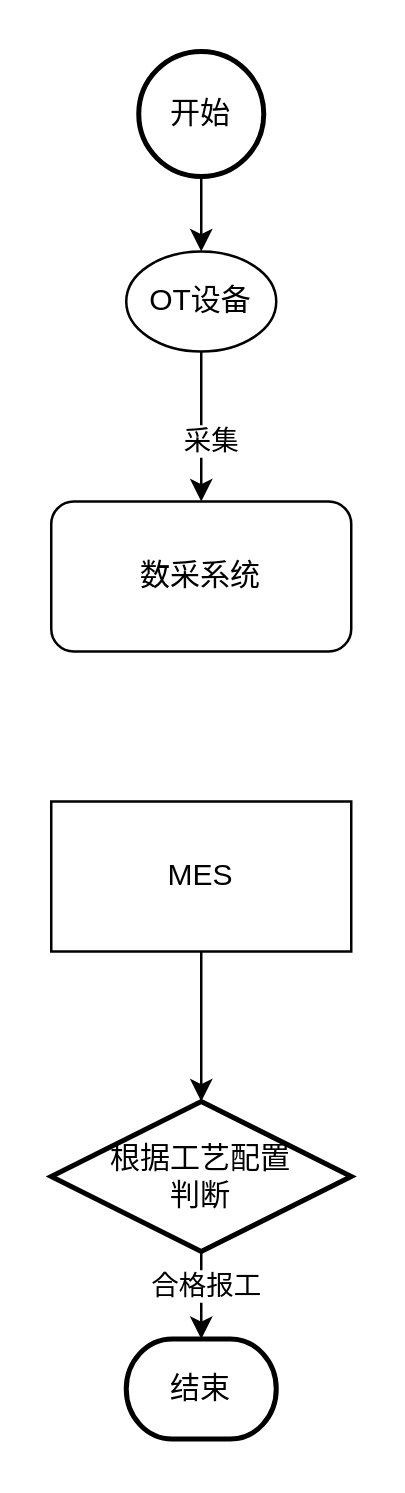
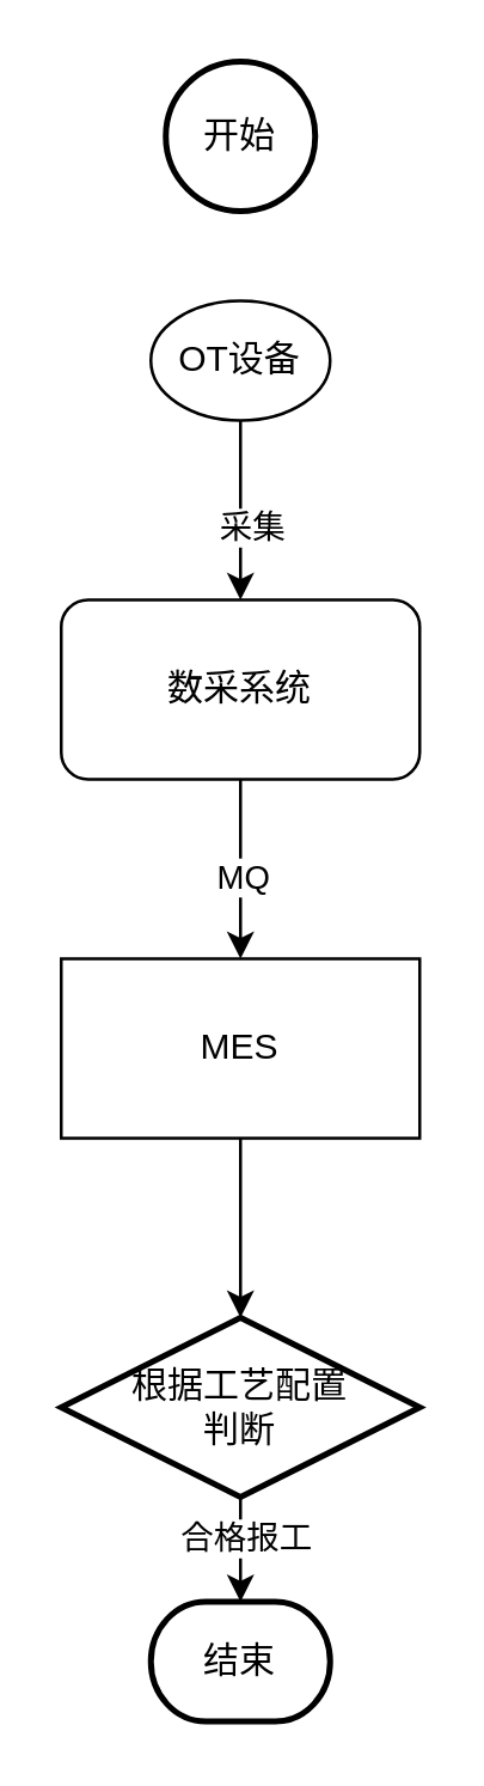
  <mxCell id="0" />
  <mxCell id="1" parent="0" />
  <mxCell id="2" style="edgeStyle=orthogonalEdgeStyle;rounded=0;orthogonalLoop=1;jettySize=auto;html=1;exitX=0.5;exitY=1;exitDx=0;exitDy=0;entryX=0.5;entryY=0;entryDx=0;entryDy=0;" edge="1" parent="1" source="4" target="9"><mxGeometry relative="1" as="geometry"><Array as="points" /></mxGeometry></mxCell>
  <mxCell id="3" value="采集" style="edgeLabel;html=1;align=center;verticalAlign=middle;resizable=0;points=[];" vertex="1" connectable="0" parent="2"><mxGeometry x="0.167" y="3" relative="1" as="geometry"><mxPoint as="offset" /></mxGeometry></mxCell>
  <mxCell id="4" value="OT设备" style="ellipse;whiteSpace=wrap;html=1;" vertex="1" parent="1"><mxGeometry x="50" y="100" width="60" height="40" as="geometry" /></mxCell>
  <mxCell id="5" value="" style="edgeStyle=orthogonalEdgeStyle;rounded=0;orthogonalLoop=1;jettySize=auto;html=1;" edge="1" parent="1" source="6" target="15"><mxGeometry relative="1" as="geometry" /></mxCell>
  <mxCell id="6" value="MES" style="rounded=0;whiteSpace=wrap;html=1;" vertex="1" parent="1"><mxGeometry x="20" y="320" width="120" height="60" as="geometry" /></mxCell>
+ <mxCell id="7" value="" style="edgeStyle=orthogonalEdgeStyle;rounded=0;orthogonalLoop=1;jettySize=auto;html=1;" edge="1" parent="1" source="9" target="6"><mxGeometry relative="1" as="geometry" /></mxCell>
+ <mxCell id="8" value="MQ" style="edgeLabel;html=1;align=center;verticalAlign=middle;resizable=0;points=[];" vertex="1" connectable="0" parent="7"><mxGeometry x="0.067" relative="1" as="geometry"><mxPoint as="offset" /></mxGeometry></mxCell>
  <mxCell id="9" value="数采系统" style="whiteSpace=wrap;html=1;rounded=1;" vertex="1" parent="1"><mxGeometry x="20" y="200" width="120" height="60" as="geometry" /></mxCell>
- <mxCell id="10" value="" style="edgeStyle=orthogonalEdgeStyle;rounded=0;orthogonalLoop=1;jettySize=auto;html=1;" edge="1" parent="1" source="11" target="4"><mxGeometry relative="1" as="geometry" /></mxCell>
  <mxCell id="11" value="开始" style="strokeWidth=2;html=1;shape=mxgraph.flowchart.start_2;whiteSpace=wrap;" vertex="1" parent="1"><mxGeometry x="55" y="20" width="50" height="50" as="geometry" /></mxCell>
  <mxCell id="12" value="结束" style="strokeWidth=2;html=1;shape=mxgraph.flowchart.terminator;whiteSpace=wrap;" vertex="1" parent="1"><mxGeometry x="50" y="535" width="60" height="40" as="geometry" /></mxCell>
  <mxCell id="13" value="" style="edgeStyle=orthogonalEdgeStyle;rounded=0;orthogonalLoop=1;jettySize=auto;html=1;" edge="1" parent="1" source="15" target="12"><mxGeometry relative="1" as="geometry" /></mxCell>
  <mxCell id="14" value="合格报工" style="edgeLabel;html=1;align=center;verticalAlign=middle;resizable=0;points=[];" vertex="1" connectable="0" parent="13"><mxGeometry x="-0.422" y="1" relative="1" as="geometry"><mxPoint as="offset" /></mxGeometry></mxCell>
  <mxCell id="15" value="根据工艺配置&lt;div&gt;判断&lt;/div&gt;" style="strokeWidth=2;html=1;shape=mxgraph.flowchart.decision;whiteSpace=wrap;" vertex="1" parent="1"><mxGeometry x="20" y="440" width="120" height="60" as="geometry" /></mxCell>
